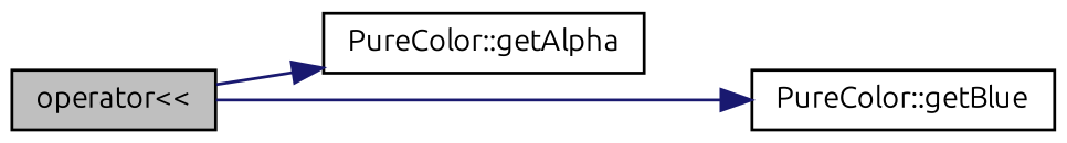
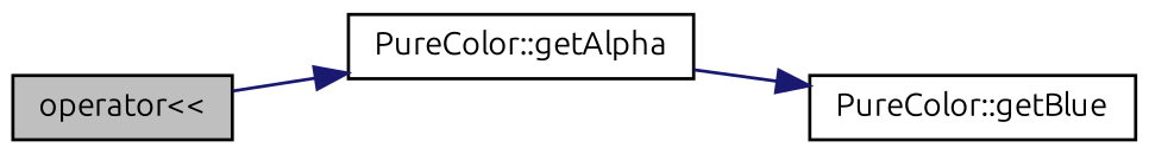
  digraph {
    fontname=Ubuntu
    rankdir=LR
    node [color=black fillcolor=white fontname=Ubuntu fontsize=10 shape=record style=filled]
    edge [color=midnightblue fontname=Ubuntu fontsize=10 labelfontname=Helvetica labelfontsize=10 style=solid]
    n1 [fillcolor=grey75 fontcolor=black height=0.2 label="operator\<\<" width=0.4]
    n2 [height=0.2 label="PureColor::getAlpha" width=0.4]
    n3 [height=0.2 label="PureColor::getBlue" width=0.4]
    n1 -> n2
-   n1 -> n3
+   n2 -> n3
  }
